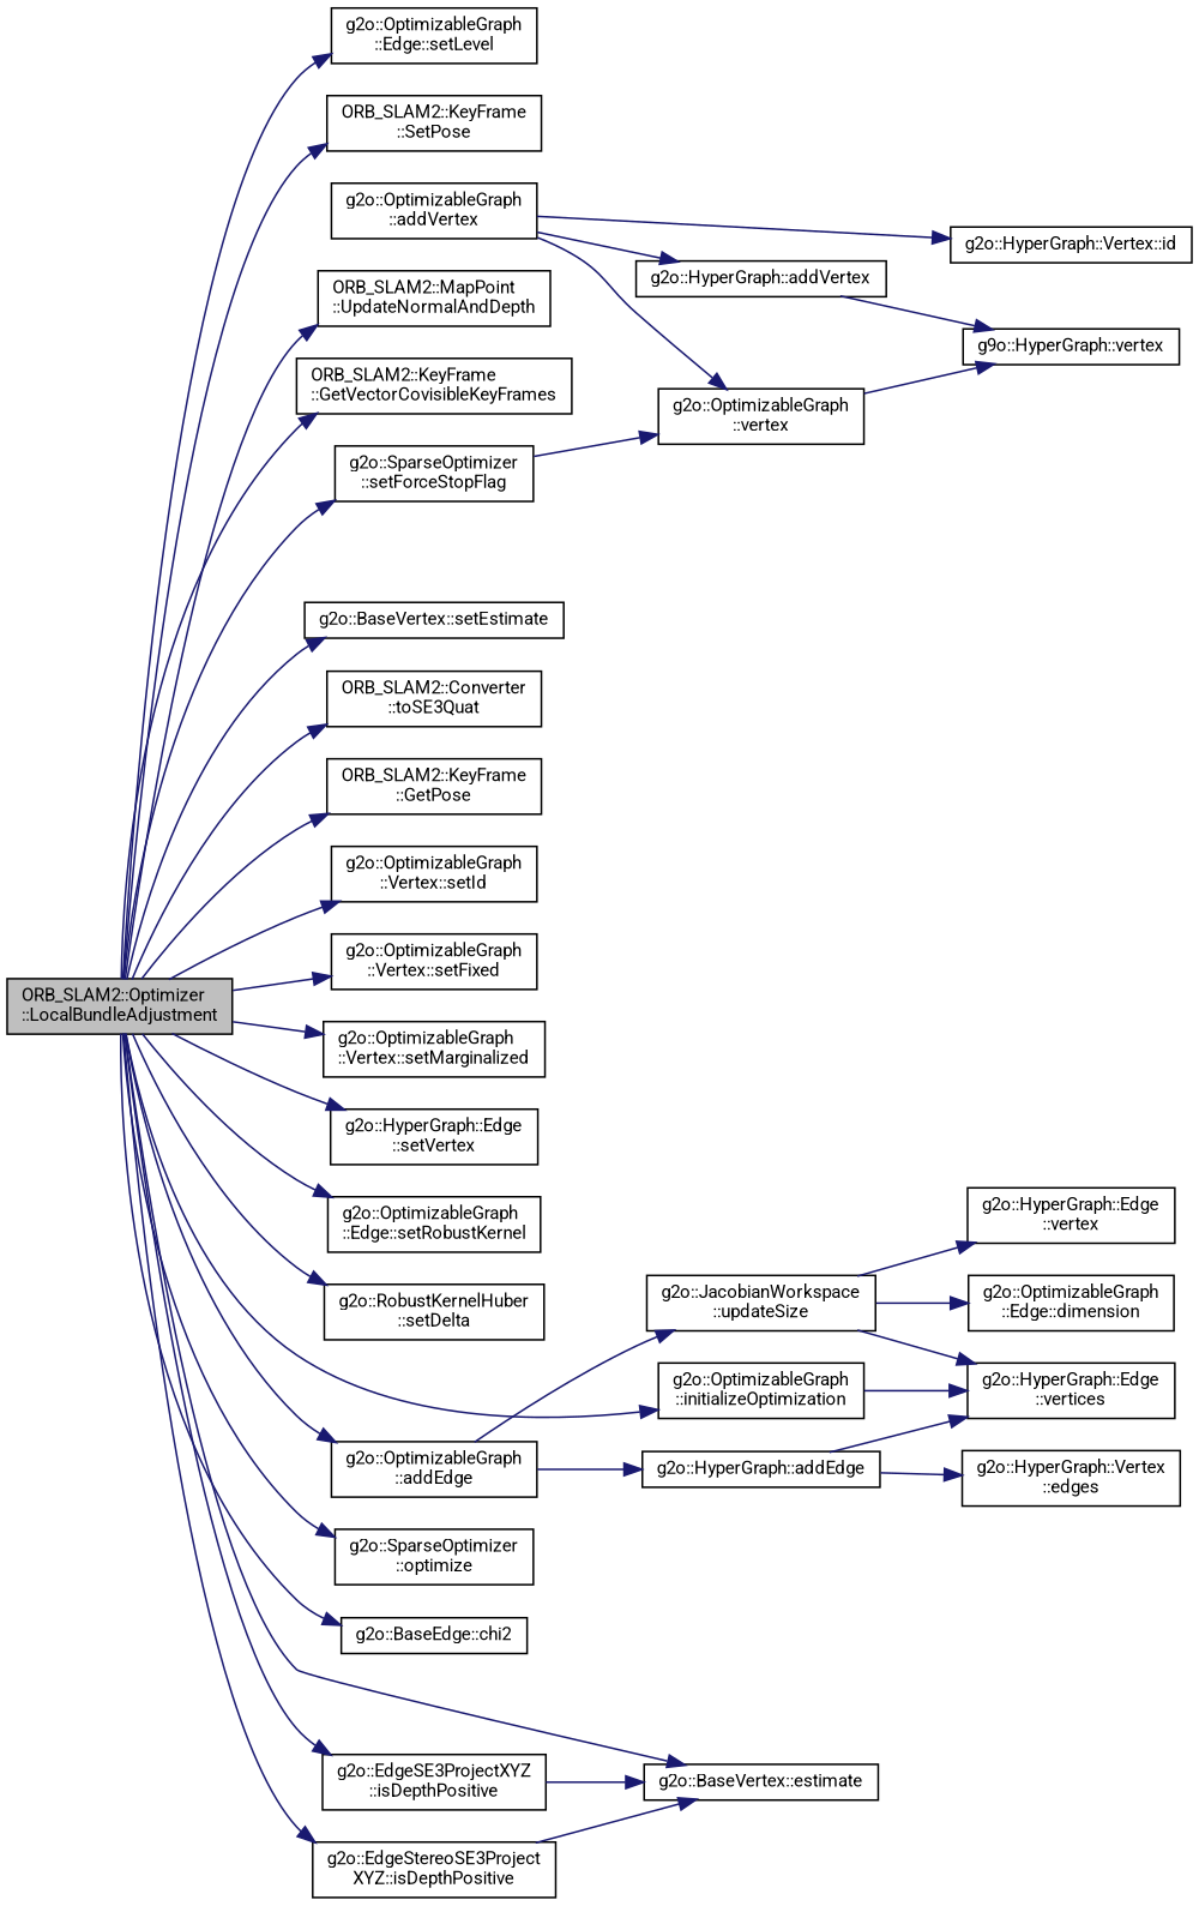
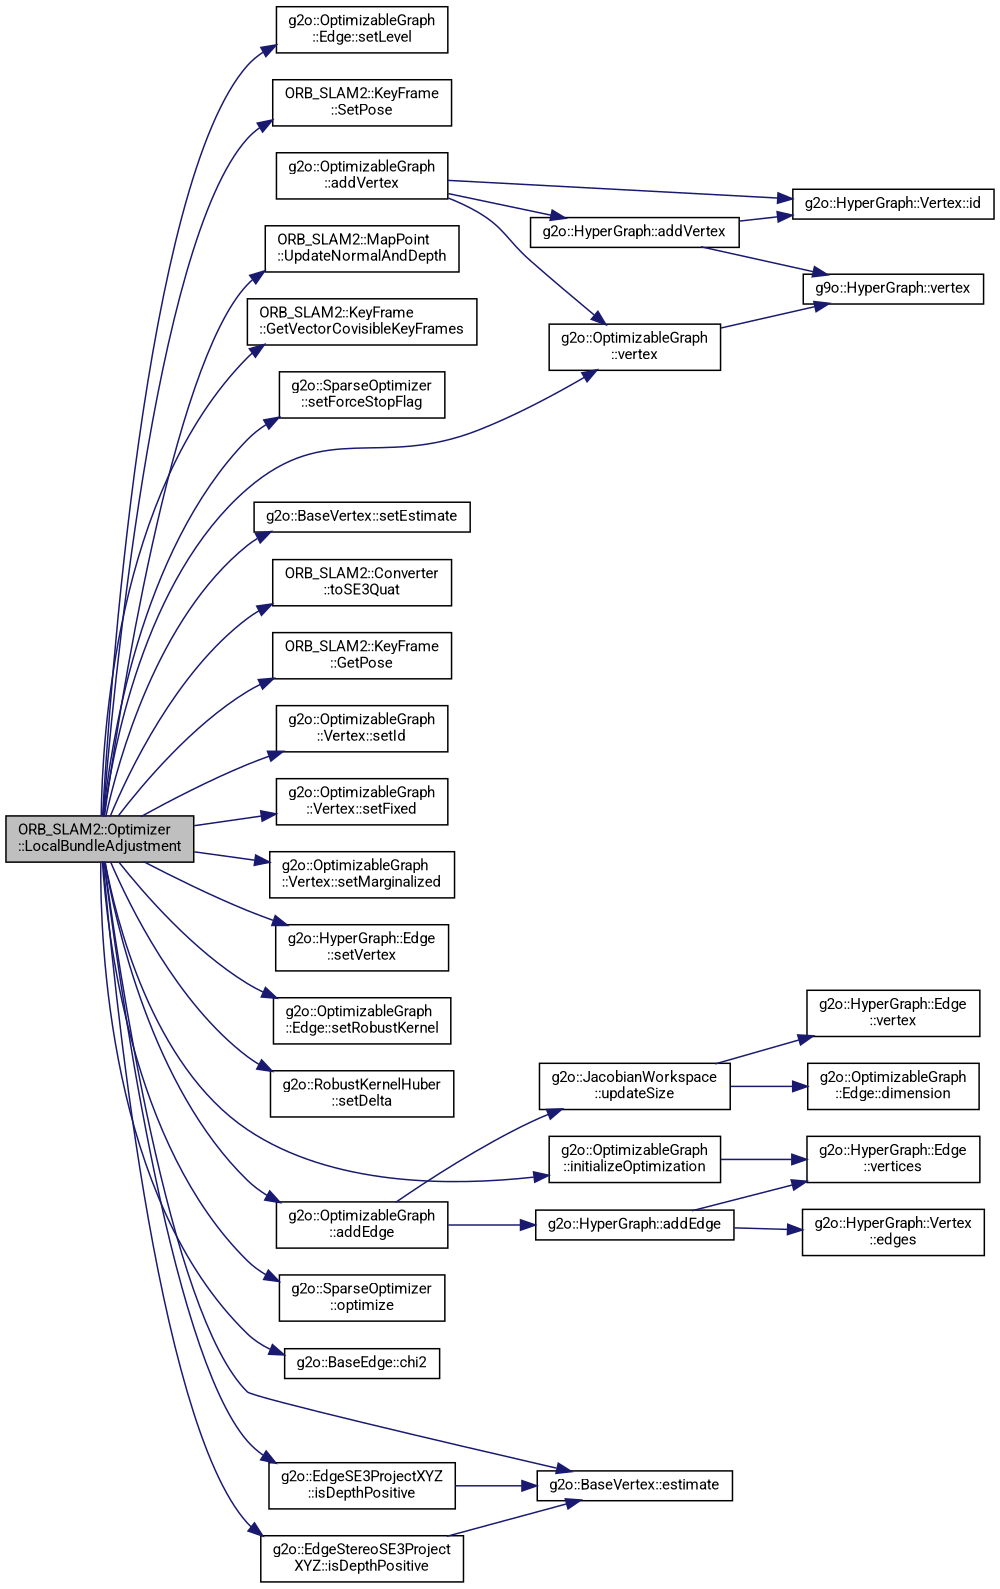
  digraph {
    fontname=Roboto
    rankdir=LR
    node [color=black fillcolor=white fontname=Roboto fontsize=10 shape=record style=filled]
    edge [color=midnightblue fontname=Roboto fontsize=10 labelfontname=Helvetica labelfontsize=10 style=solid]
    n1 [fillcolor=grey75 fontcolor=black height=0.2 label="ORB_SLAM2::Optimizer\l::LocalBundleAdjustment" width=0.4]
    n2 [height=0.2 label="ORB_SLAM2::KeyFrame\l::GetVectorCovisibleKeyFrames" width=0.4]
    n3 [height=0.2 label="g2o::SparseOptimizer\l::setForceStopFlag" width=0.4]
    n4 [height=0.2 label="g2o::BaseVertex::setEstimate" width=0.4]
    n5 [height=0.2 label="ORB_SLAM2::Converter\l::toSE3Quat" width=0.4]
    n6 [height=0.2 label="ORB_SLAM2::KeyFrame\l::GetPose" width=0.4]
    n7 [height=0.2 label="g2o::OptimizableGraph\l::Vertex::setId" width=0.4]
    n8 [height=0.2 label="g2o::OptimizableGraph\l::Vertex::setFixed" width=0.4]
    n9 [height=0.2 label="g2o::OptimizableGraph\l::vertex" width=0.4]
    n10 [height=0.2 label="g2o::OptimizableGraph\l::Vertex::setMarginalized" width=0.4]
    n11 [height=0.2 label="g2o::HyperGraph::Edge\l::setVertex" width=0.4]
    n12 [height=0.2 label="g2o::OptimizableGraph\l::Edge::setRobustKernel" width=0.4]
    n13 [height=0.2 label="g2o::RobustKernelHuber\l::setDelta" width=0.4]
    n14 [height=0.2 label="g2o::OptimizableGraph\l::addEdge" width=0.4]
    n15 [height=0.2 label="g2o::OptimizableGraph\l::initializeOptimization" width=0.4]
    n16 [height=0.2 label="g2o::SparseOptimizer\l::optimize" width=0.4]
    n17 [height=0.2 label="g2o::BaseEdge::chi2" width=0.4]
    n18 [height=0.2 label="g2o::EdgeSE3ProjectXYZ\l::isDepthPositive" width=0.4]
    n19 [height=0.2 label="g2o::BaseVertex::estimate" width=0.4]
    n20 [height=0.2 label="g2o::OptimizableGraph\l::Edge::setLevel" width=0.4]
    n21 [height=0.2 label="g2o::EdgeStereoSE3Project\lXYZ::isDepthPositive" width=0.4]
    n22 [height=0.2 label="ORB_SLAM2::KeyFrame\l::SetPose" width=0.4]
    n23 [height=0.2 label="ORB_SLAM2::MapPoint\l::UpdateNormalAndDepth" width=0.4]
    n24 [height=0.2 label="g2o::OptimizableGraph\l::addVertex" width=0.4]
    n25 [height=0.2 label="g2o::HyperGraph::Vertex::id" width=0.4]
    n26 [height=0.2 label="g2o::HyperGraph::addVertex" width=0.4]
    n27 [height=0.2 label="g9o::HyperGraph::vertex" width=0.4]
    n28 [height=0.2 label="g2o::HyperGraph::addEdge" width=0.4]
    n29 [height=0.2 label="g2o::JacobianWorkspace\l::updateSize" width=0.4]
    n30 [height=0.2 label="g2o::HyperGraph::Edge\l::vertices" width=0.4]
    n31 [height=0.2 label="g2o::HyperGraph::Vertex\l::edges" width=0.4]
    n32 [height=0.2 label="g2o::OptimizableGraph\l::Edge::dimension" width=0.4]
    n33 [height=0.2 label="g2o::HyperGraph::Edge\l::vertex" width=0.4]
    n1 -> n2
    n1 -> n3
    n1 -> n4
    n1 -> n5
    n1 -> n6
    n1 -> n7
    n1 -> n8
-   n3 -> n9
+   n1 -> n9
    n1 -> n10
    n1 -> n11
    n1 -> n12
    n1 -> n13
    n1 -> n14
    n1 -> n15
    n1 -> n16
    n1 -> n17
    n1 -> n18
    n1 -> n19
    n1 -> n20
    n1 -> n21
    n1 -> n22
    n1 -> n23
    n9 -> n27
    n14 -> n28
    n14 -> n29
    n15 -> n30
    n18 -> n19
    n21 -> n19
    n24 -> n9
    n24 -> n25
    n24 -> n26
+   n26 -> n25
    n26 -> n27
    n28 -> n30
    n28 -> n31
-   n29 -> n30
    n29 -> n32
    n29 -> n33
  }
